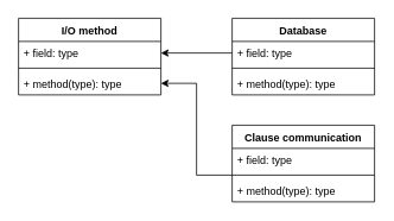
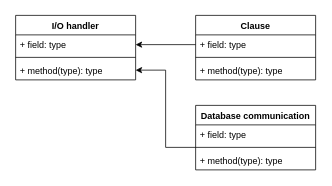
  <mxCell id="0" />
  <mxCell id="1" parent="0" />
- <mxCell id="2" value="I/O method" style="swimlane;fontStyle=1;align=center;verticalAlign=top;childLayout=stackLayout;horizontal=1;startSize=26;horizontalStack=0;resizeParent=1;resizeParentMax=0;resizeLast=0;collapsible=1;marginBottom=0;whiteSpace=wrap;html=1;" vertex="1" parent="1"><mxGeometry x="20" y="20" width="160" height="86" as="geometry" /></mxCell>
+ <mxCell id="2" value="I/O handler" style="swimlane;fontStyle=1;align=center;verticalAlign=top;childLayout=stackLayout;horizontal=1;startSize=26;horizontalStack=0;resizeParent=1;resizeParentMax=0;resizeLast=0;collapsible=1;marginBottom=0;whiteSpace=wrap;html=1;" vertex="1" parent="1"><mxGeometry x="20" y="20" width="160" height="86" as="geometry" /></mxCell>
  <mxCell id="3" value="+ field: type" style="text;strokeColor=none;fillColor=none;align=left;verticalAlign=top;spacingLeft=4;spacingRight=4;overflow=hidden;rotatable=0;points=[[0,0.5],[1,0.5]];portConstraint=eastwest;whiteSpace=wrap;html=1;" vertex="1" parent="2"><mxGeometry y="26" width="160" height="26" as="geometry" /></mxCell>
  <mxCell id="4" value="" style="line;strokeWidth=1;fillColor=none;align=left;verticalAlign=middle;spacingTop=-1;spacingLeft=3;spacingRight=3;rotatable=0;labelPosition=right;points=[];portConstraint=eastwest;strokeColor=inherit;" vertex="1" parent="2"><mxGeometry y="52" width="160" height="8" as="geometry" /></mxCell>
  <mxCell id="5" value="+ method(type): type" style="text;strokeColor=none;fillColor=none;align=left;verticalAlign=top;spacingLeft=4;spacingRight=4;overflow=hidden;rotatable=0;points=[[0,0.5],[1,0.5]];portConstraint=eastwest;whiteSpace=wrap;html=1;" vertex="1" parent="2"><mxGeometry y="60" width="160" height="26" as="geometry" /></mxCell>
- <mxCell id="6" value="Database" style="swimlane;fontStyle=1;align=center;verticalAlign=top;childLayout=stackLayout;horizontal=1;startSize=26;horizontalStack=0;resizeParent=1;resizeParentMax=0;resizeLast=0;collapsible=1;marginBottom=0;whiteSpace=wrap;html=1;" vertex="1" parent="1"><mxGeometry x="260" y="20" width="160" height="86" as="geometry" /></mxCell>
+ <mxCell id="6" value="Clause" style="swimlane;fontStyle=1;align=center;verticalAlign=top;childLayout=stackLayout;horizontal=1;startSize=26;horizontalStack=0;resizeParent=1;resizeParentMax=0;resizeLast=0;collapsible=1;marginBottom=0;whiteSpace=wrap;html=1;" vertex="1" parent="1"><mxGeometry x="260" y="20" width="160" height="86" as="geometry" /></mxCell>
  <mxCell id="7" value="+ field: type" style="text;strokeColor=none;fillColor=none;align=left;verticalAlign=top;spacingLeft=4;spacingRight=4;overflow=hidden;rotatable=0;points=[[0,0.5],[1,0.5]];portConstraint=eastwest;whiteSpace=wrap;html=1;" vertex="1" parent="6"><mxGeometry y="26" width="160" height="26" as="geometry" /></mxCell>
  <mxCell id="8" value="" style="line;strokeWidth=1;fillColor=none;align=left;verticalAlign=middle;spacingTop=-1;spacingLeft=3;spacingRight=3;rotatable=0;labelPosition=right;points=[];portConstraint=eastwest;strokeColor=inherit;" vertex="1" parent="6"><mxGeometry y="52" width="160" height="8" as="geometry" /></mxCell>
  <mxCell id="9" value="+ method(type): type" style="text;strokeColor=none;fillColor=none;align=left;verticalAlign=top;spacingLeft=4;spacingRight=4;overflow=hidden;rotatable=0;points=[[0,0.5],[1,0.5]];portConstraint=eastwest;whiteSpace=wrap;html=1;" vertex="1" parent="6"><mxGeometry y="60" width="160" height="26" as="geometry" /></mxCell>
- <mxCell id="10" value="Clause communication" style="swimlane;fontStyle=1;align=center;verticalAlign=top;childLayout=stackLayout;horizontal=1;startSize=26;horizontalStack=0;resizeParent=1;resizeParentMax=0;resizeLast=0;collapsible=1;marginBottom=0;whiteSpace=wrap;html=1;" vertex="1" parent="1"><mxGeometry x="260" y="140" width="160" height="86" as="geometry" /></mxCell>
+ <mxCell id="10" value="Database communication" style="swimlane;fontStyle=1;align=center;verticalAlign=top;childLayout=stackLayout;horizontal=1;startSize=26;horizontalStack=0;resizeParent=1;resizeParentMax=0;resizeLast=0;collapsible=1;marginBottom=0;whiteSpace=wrap;html=1;" vertex="1" parent="1"><mxGeometry x="260" y="140" width="160" height="86" as="geometry" /></mxCell>
  <mxCell id="11" value="+ field: type" style="text;strokeColor=none;fillColor=none;align=left;verticalAlign=top;spacingLeft=4;spacingRight=4;overflow=hidden;rotatable=0;points=[[0,0.5],[1,0.5]];portConstraint=eastwest;whiteSpace=wrap;html=1;" vertex="1" parent="10"><mxGeometry y="26" width="160" height="26" as="geometry" /></mxCell>
  <mxCell id="12" value="" style="line;strokeWidth=1;fillColor=none;align=left;verticalAlign=middle;spacingTop=-1;spacingLeft=3;spacingRight=3;rotatable=0;labelPosition=right;points=[];portConstraint=eastwest;strokeColor=inherit;" vertex="1" parent="10"><mxGeometry y="52" width="160" height="8" as="geometry" /></mxCell>
  <mxCell id="13" value="+ method(type): type" style="text;strokeColor=none;fillColor=none;align=left;verticalAlign=top;spacingLeft=4;spacingRight=4;overflow=hidden;rotatable=0;points=[[0,0.5],[1,0.5]];portConstraint=eastwest;whiteSpace=wrap;html=1;" vertex="1" parent="10"><mxGeometry y="60" width="160" height="26" as="geometry" /></mxCell>
  <mxCell id="14" style="edgeStyle=orthogonalEdgeStyle;rounded=0;orthogonalLoop=1;jettySize=auto;html=1;" edge="1" parent="1" source="7" target="3"><mxGeometry relative="1" as="geometry" /></mxCell>
  <mxCell id="15" style="edgeStyle=orthogonalEdgeStyle;rounded=0;orthogonalLoop=1;jettySize=auto;html=1;entryX=1;entryY=0.5;entryDx=0;entryDy=0;" edge="1" parent="1" source="12" target="5"><mxGeometry relative="1" as="geometry" /></mxCell>
